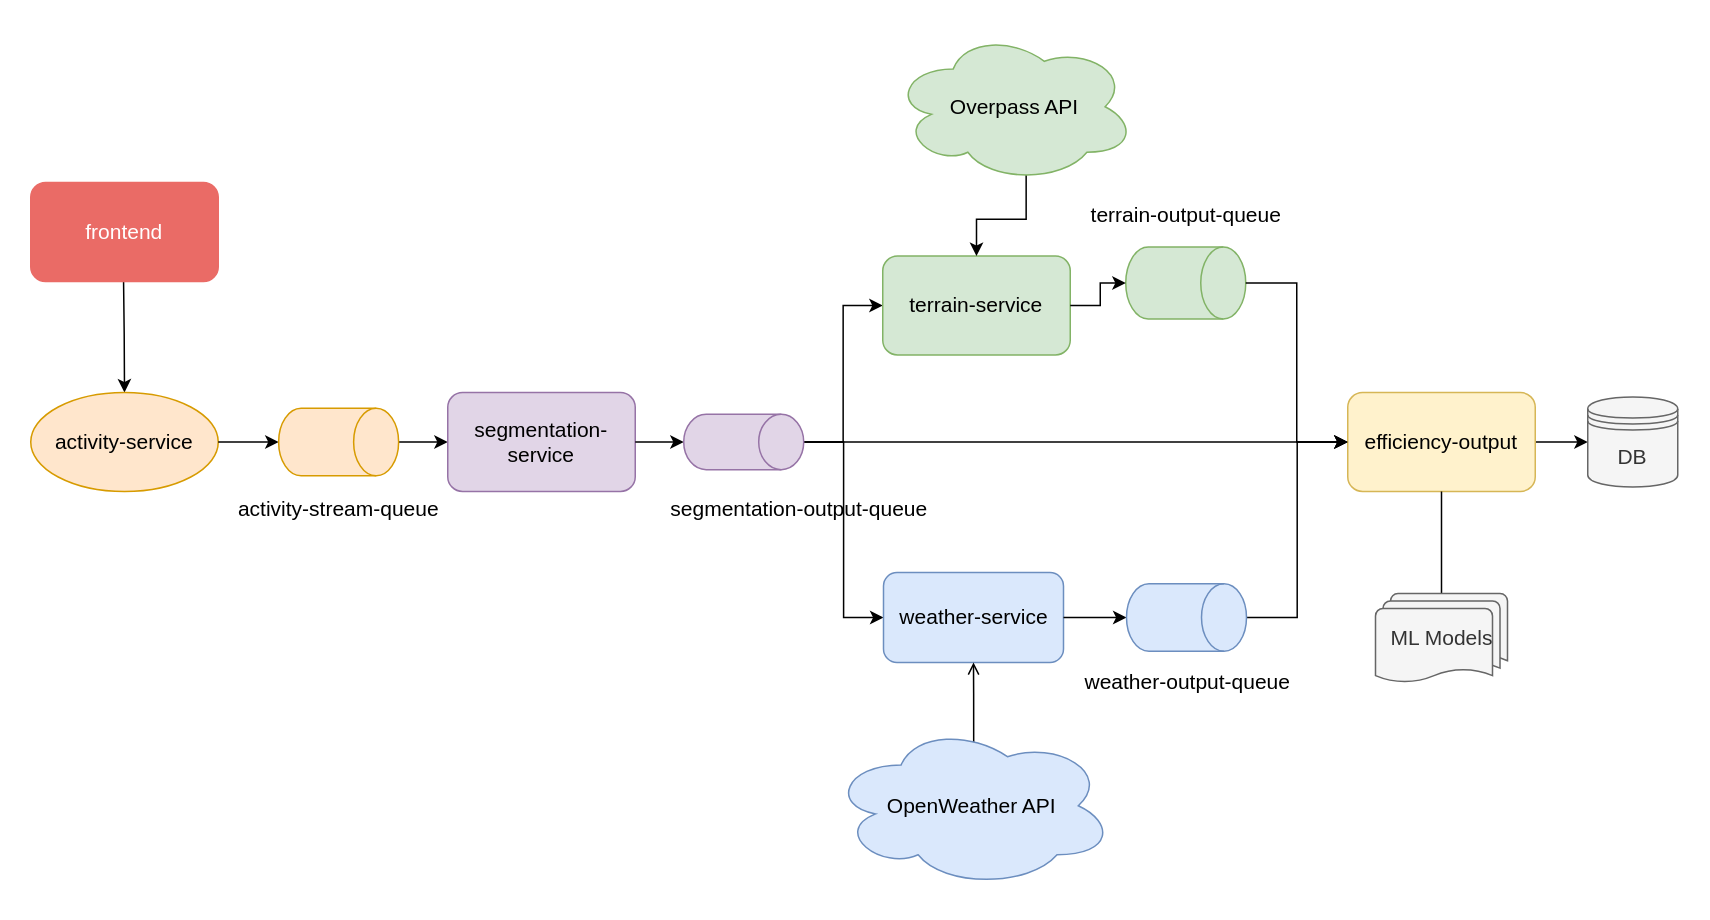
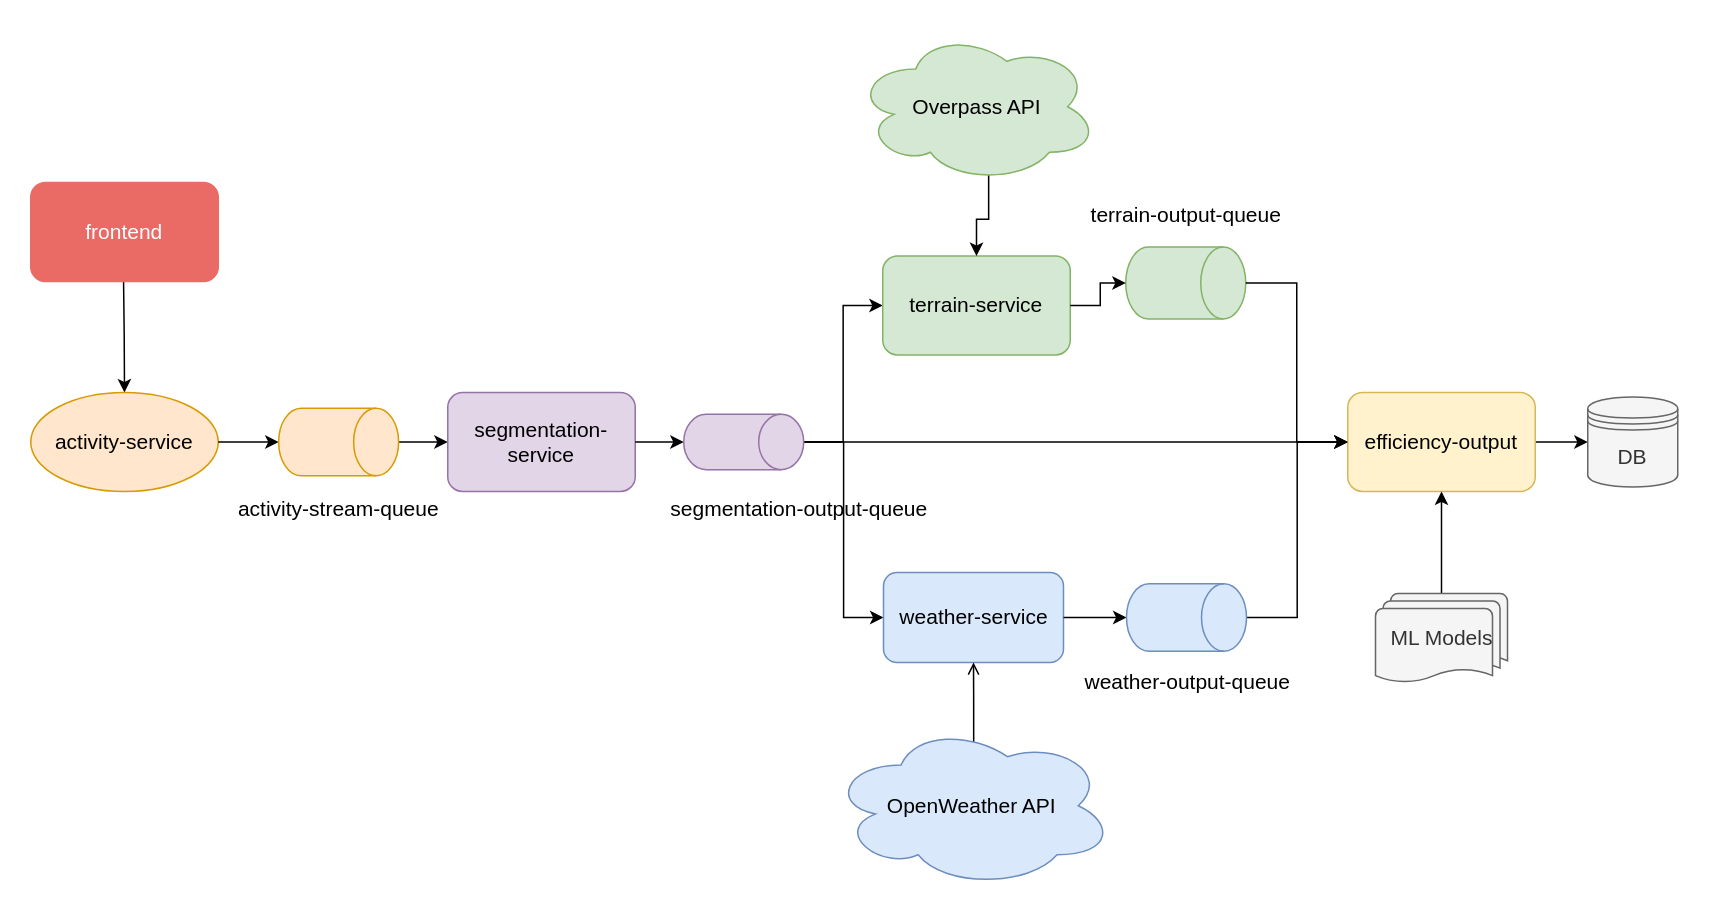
  <mxCell id="0" />
  <mxCell id="1" parent="0" />
  <mxCell id="2" style="edgeStyle=orthogonalEdgeStyle;rounded=0;orthogonalLoop=1;jettySize=auto;html=1;entryX=0;entryY=0.5;entryDx=0;entryDy=0;fontSize=14;fontFamily=Helvetica;" edge="1" parent="1" source="34" target="5"><mxGeometry relative="1" as="geometry" /></mxCell>
  <mxCell id="3" style="edgeStyle=orthogonalEdgeStyle;rounded=0;orthogonalLoop=1;jettySize=auto;html=1;entryX=0.5;entryY=0;entryDx=0;entryDy=0;exitX=0.483;exitY=0.9;exitDx=0;exitDy=0;exitPerimeter=0;fontSize=14;fontFamily=Helvetica;" edge="1" parent="1" target="4"><mxGeometry relative="1" as="geometry"><mxPoint x="81.824" y="182" as="sourcePoint" /></mxGeometry></mxCell>
  <mxCell id="4" value="activity-service" style="ellipse;whiteSpace=wrap;html=1;fillColor=#ffe6cc;strokeColor=#d79b00;fontSize=14;fontFamily=Helvetica;" vertex="1" parent="1"><mxGeometry x="20" y="261" width="125" height="66" as="geometry" /></mxCell>
  <mxCell id="5" value="segmentation-service" style="rounded=1;whiteSpace=wrap;html=1;fillColor=#e1d5e7;strokeColor=#9673a6;fontSize=14;fontFamily=Helvetica;" vertex="1" parent="1"><mxGeometry x="298" y="261" width="125" height="66" as="geometry" /></mxCell>
  <mxCell id="6" style="edgeStyle=orthogonalEdgeStyle;rounded=0;orthogonalLoop=1;jettySize=auto;html=1;entryX=0.5;entryY=1;entryDx=0;entryDy=0;entryPerimeter=0;fontSize=14;fontFamily=Helvetica;" edge="1" parent="1" source="4" target="34"><mxGeometry relative="1" as="geometry" /></mxCell>
  <mxCell id="7" style="edgeStyle=orthogonalEdgeStyle;rounded=0;orthogonalLoop=1;jettySize=auto;html=1;entryX=0;entryY=0.5;entryDx=0;entryDy=0;fontSize=14;fontFamily=Helvetica;" edge="1" parent="1" source="31" target="11"><mxGeometry relative="1" as="geometry"><mxPoint x="628" y="141" as="targetPoint" /></mxGeometry></mxCell>
  <mxCell id="8" style="edgeStyle=orthogonalEdgeStyle;rounded=0;orthogonalLoop=1;jettySize=auto;html=1;entryX=0;entryY=0.5;entryDx=0;entryDy=0;fontSize=14;fontFamily=Helvetica;" edge="1" parent="1" source="31" target="14"><mxGeometry relative="1" as="geometry" /></mxCell>
  <mxCell id="9" style="edgeStyle=orthogonalEdgeStyle;rounded=0;orthogonalLoop=1;jettySize=auto;html=1;entryX=0;entryY=0.5;entryDx=0;entryDy=0;fontSize=14;fontFamily=Helvetica;" edge="1" parent="1" source="31" target="13"><mxGeometry relative="1" as="geometry" /></mxCell>
  <mxCell id="10" style="edgeStyle=orthogonalEdgeStyle;rounded=0;orthogonalLoop=1;jettySize=auto;html=1;entryX=0.5;entryY=1;entryDx=0;entryDy=0;entryPerimeter=0;fontSize=14;fontFamily=Helvetica;" edge="1" parent="1" source="5" target="31"><mxGeometry relative="1" as="geometry" /></mxCell>
  <mxCell id="11" value="terrain-service" style="rounded=1;whiteSpace=wrap;html=1;fillColor=#d5e8d4;strokeColor=#82b366;fontSize=14;fontFamily=Helvetica;" vertex="1" parent="1"><mxGeometry x="588" y="170" width="125" height="66" as="geometry" /></mxCell>
  <mxCell id="12" style="edgeStyle=orthogonalEdgeStyle;rounded=0;orthogonalLoop=1;jettySize=auto;html=1;entryX=0;entryY=0.5;entryDx=0;entryDy=0;fontSize=14;fontFamily=Helvetica;" edge="1" parent="1" source="13" target="21"><mxGeometry relative="1" as="geometry" /></mxCell>
  <mxCell id="13" value="efficiency-output" style="rounded=1;whiteSpace=wrap;html=1;fillColor=#fff2cc;strokeColor=#d6b656;fontSize=14;fontFamily=Helvetica;" vertex="1" parent="1"><mxGeometry x="898" y="261" width="125" height="66" as="geometry" /></mxCell>
  <mxCell id="14" value="weather-service" style="rounded=1;whiteSpace=wrap;html=1;fillColor=#dae8fc;strokeColor=#6c8ebf;fontSize=14;fontFamily=Helvetica;" vertex="1" parent="1"><mxGeometry x="588.5" y="381" width="120" height="60" as="geometry" /></mxCell>
  <mxCell id="15" style="edgeStyle=orthogonalEdgeStyle;rounded=0;orthogonalLoop=1;jettySize=auto;html=1;entryX=0.5;entryY=1;entryDx=0;entryDy=0;exitX=0.506;exitY=0.122;exitDx=0;exitDy=0;exitPerimeter=0;fontSize=14;fontFamily=Helvetica;endArrow=open;" edge="1" parent="1" source="16" target="14"><mxGeometry relative="1" as="geometry" /></mxCell>
  <mxCell id="16" value="OpenWeather API" style="ellipse;shape=cloud;whiteSpace=wrap;html=1;fillColor=#dae8fc;strokeColor=#6c8ebf;fontSize=14;fontFamily=Helvetica;" vertex="1" parent="1"><mxGeometry x="553" y="482" width="189" height="109" as="geometry" /></mxCell>
  <mxCell id="17" style="edgeStyle=orthogonalEdgeStyle;rounded=0;orthogonalLoop=1;jettySize=auto;html=1;exitX=0.55;exitY=0.95;exitDx=0;exitDy=0;exitPerimeter=0;entryX=0.5;entryY=0;entryDx=0;entryDy=0;fontSize=14;fontFamily=Helvetica;" edge="1" parent="1" source="18" target="11"><mxGeometry relative="1" as="geometry" /></mxCell>
- <mxCell id="18" value="Overpass API" style="ellipse;shape=cloud;whiteSpace=wrap;html=1;fillColor=#d5e8d4;strokeColor=#82b366;fontSize=14;fontFamily=Helvetica;" vertex="1" parent="1"><mxGeometry x="594.5" y="20" width="162" height="101" as="geometry" /></mxCell>
+ <mxCell id="18" value="Overpass API" style="ellipse;shape=cloud;whiteSpace=wrap;html=1;fillColor=#d5e8d4;strokeColor=#82b366;fontSize=14;fontFamily=Helvetica;" vertex="1" parent="1"><mxGeometry x="569.5" y="20" width="162" height="101" as="geometry" /></mxCell>
  <mxCell id="19" style="edgeStyle=orthogonalEdgeStyle;rounded=0;orthogonalLoop=1;jettySize=auto;html=1;entryX=0;entryY=0.5;entryDx=0;entryDy=0;fontSize=14;fontFamily=Helvetica;" edge="1" parent="1" source="28" target="13"><mxGeometry relative="1" as="geometry" /></mxCell>
  <mxCell id="20" style="edgeStyle=orthogonalEdgeStyle;rounded=0;orthogonalLoop=1;jettySize=auto;html=1;entryX=0.5;entryY=1;entryDx=0;entryDy=0;entryPerimeter=0;fontSize=14;fontFamily=Helvetica;" edge="1" parent="1" source="14" target="28"><mxGeometry relative="1" as="geometry" /></mxCell>
  <mxCell id="21" value="DB" style="shape=datastore;whiteSpace=wrap;html=1;fillColor=#f5f5f5;fontColor=#333333;strokeColor=#666666;fontSize=14;fontFamily=Helvetica;" vertex="1" parent="1"><mxGeometry x="1058" y="264" width="60" height="60" as="geometry" /></mxCell>
- <mxCell id="22" style="edgeStyle=orthogonalEdgeStyle;rounded=0;orthogonalLoop=1;jettySize=auto;html=1;entryX=0.5;entryY=1;entryDx=0;entryDy=0;endArrow=none;" edge="1" parent="1" source="23" target="13"><mxGeometry relative="1" as="geometry" /></mxCell>
+ <mxCell id="22" style="edgeStyle=orthogonalEdgeStyle;rounded=0;orthogonalLoop=1;jettySize=auto;html=1;entryX=0.5;entryY=1;entryDx=0;entryDy=0;" edge="1" parent="1" source="23" target="13"><mxGeometry relative="1" as="geometry" /></mxCell>
  <mxCell id="23" value="ML Models" style="strokeWidth=1;html=1;shape=mxgraph.flowchart.multi-document;whiteSpace=wrap;fillColor=#f5f5f5;fontColor=#333333;strokeColor=#666666;fontSize=14;fontFamily=Helvetica;" vertex="1" parent="1"><mxGeometry x="916.5" y="395" width="88" height="60" as="geometry" /></mxCell>
  <mxCell id="24" value="" style="group;fontSize=14;fontFamily=Helvetica;" vertex="1" connectable="0" parent="1"><mxGeometry x="738" y="128" width="120" height="90" as="geometry" /></mxCell>
  <mxCell id="25" value="" style="shape=cylinder3;whiteSpace=wrap;html=1;boundedLbl=1;backgroundOutline=1;size=15;rotation=90;fillColor=#d5e8d4;strokeColor=#82b366;fontSize=14;fontFamily=Helvetica;" vertex="1" parent="24"><mxGeometry x="28" y="20" width="48" height="80" as="geometry" /></mxCell>
  <mxCell id="26" value="terrain-output-queue" style="text;html=1;align=center;verticalAlign=middle;resizable=0;points=[];autosize=1;strokeColor=none;fillColor=none;fontSize=14;fontFamily=Helvetica;" vertex="1" parent="24"><mxGeometry x="-23" width="150" height="30" as="geometry" /></mxCell>
  <mxCell id="27" value="" style="group;fontSize=14;fontFamily=Helvetica;" vertex="1" connectable="0" parent="1"><mxGeometry x="738" y="381" width="120" height="88" as="geometry" /></mxCell>
  <mxCell id="28" value="" style="shape=cylinder3;whiteSpace=wrap;html=1;boundedLbl=1;backgroundOutline=1;size=15;rotation=90;fillColor=#dae8fc;strokeColor=#6c8ebf;fontSize=14;fontFamily=Helvetica;" vertex="1" parent="27"><mxGeometry x="30" y="-10" width="45" height="80" as="geometry" /></mxCell>
  <mxCell id="29" value="weather-output-queue" style="text;html=1;align=center;verticalAlign=middle;resizable=0;points=[];autosize=1;strokeColor=none;fillColor=none;fontSize=14;fontFamily=Helvetica;" vertex="1" parent="27"><mxGeometry x="-27.5" y="58" width="160" height="30" as="geometry" /></mxCell>
  <mxCell id="30" value="" style="group;fontSize=14;fontFamily=Helvetica;" vertex="1" connectable="0" parent="1"><mxGeometry x="443" y="264" width="120" height="90" as="geometry" /></mxCell>
  <mxCell id="31" value="" style="shape=cylinder3;whiteSpace=wrap;html=1;boundedLbl=1;backgroundOutline=1;size=15;rotation=90;fillColor=#e1d5e7;strokeColor=#9673a6;fontSize=14;fontFamily=Helvetica;" vertex="1" parent="30"><mxGeometry x="33.846" y="-10" width="36.923" height="80" as="geometry" /></mxCell>
  <mxCell id="32" value="segmentation-output-queue" style="text;html=1;align=center;verticalAlign=middle;resizable=0;points=[];autosize=1;strokeColor=none;fillColor=none;fontSize=14;fontFamily=Helvetica;" vertex="1" parent="30"><mxGeometry x="-6.154" y="60" width="190" height="30" as="geometry" /></mxCell>
  <mxCell id="33" value="" style="group;fontSize=14;fontFamily=Helvetica;" vertex="1" connectable="0" parent="1"><mxGeometry x="178" y="264" width="120" height="90" as="geometry" /></mxCell>
  <mxCell id="34" value="" style="shape=cylinder3;whiteSpace=wrap;html=1;boundedLbl=1;backgroundOutline=1;size=15;rotation=90;fillColor=#ffe6cc;strokeColor=#d79b00;fontSize=14;fontFamily=Helvetica;" vertex="1" parent="33"><mxGeometry x="24.75" y="-10" width="45" height="80" as="geometry" /></mxCell>
  <mxCell id="35" value="activity-stream-queue" style="text;html=1;align=center;verticalAlign=middle;resizable=0;points=[];autosize=1;strokeColor=none;fillColor=none;fontSize=14;fontFamily=Helvetica;" vertex="1" parent="33"><mxGeometry x="-32.75" y="60" width="160" height="30" as="geometry" /></mxCell>
  <mxCell id="36" style="edgeStyle=orthogonalEdgeStyle;rounded=0;orthogonalLoop=1;jettySize=auto;html=1;entryX=0.5;entryY=1;entryDx=0;entryDy=0;entryPerimeter=0;" edge="1" parent="1" source="11" target="25"><mxGeometry relative="1" as="geometry" /></mxCell>
  <mxCell id="37" style="edgeStyle=orthogonalEdgeStyle;rounded=0;orthogonalLoop=1;jettySize=auto;html=1;entryX=0;entryY=0.5;entryDx=0;entryDy=0;" edge="1" parent="1" source="25" target="13"><mxGeometry relative="1" as="geometry" /></mxCell>
  <mxCell id="38" value="frontend" style="rounded=1;whiteSpace=wrap;html=1;fillColor=#EA6B66;strokeColor=#EA6B66;fontSize=14;fontFamily=Helvetica;fontColor=#FFFFFF;" vertex="1" parent="1"><mxGeometry x="20" y="121" width="125" height="66" as="geometry" /></mxCell>
